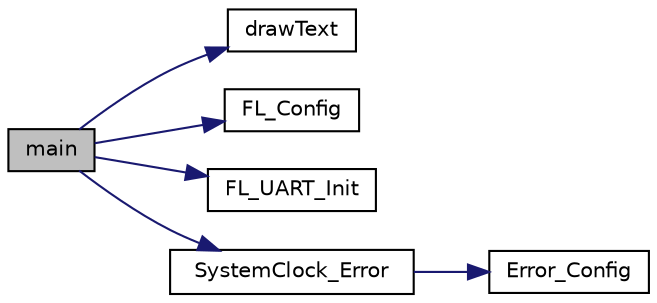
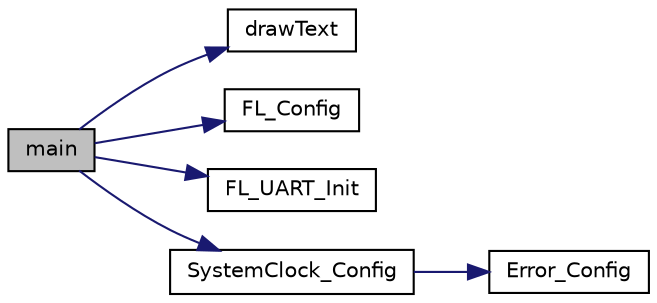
  digraph {
    rankdir=LR
    node [color=black fillcolor=white fontname=Helvetica fontsize=10 shape=record style=filled]
    edge [color=midnightblue fontname=Helvetica fontsize=10 labelfontname=Helvetica labelfontsize=10 style=solid]
    n1 [fillcolor=grey75 fontcolor=black height=0.2 label=main width=0.4]
    n2 [height=0.2 label=drawText width=0.4]
    n3 [height=0.2 label=FL_Config width=0.4]
    n4 [height=0.2 label=FL_UART_Init width=0.4]
-   n5 [height=0.2 label=SystemClock_Error width=0.4]
+   n5 [height=0.2 label=SystemClock_Config width=0.4]
    n6 [height=0.2 label=Error_Config width=0.4]
    n1 -> n2
    n1 -> n3
    n1 -> n4
    n1 -> n5
    n5 -> n6
  }
